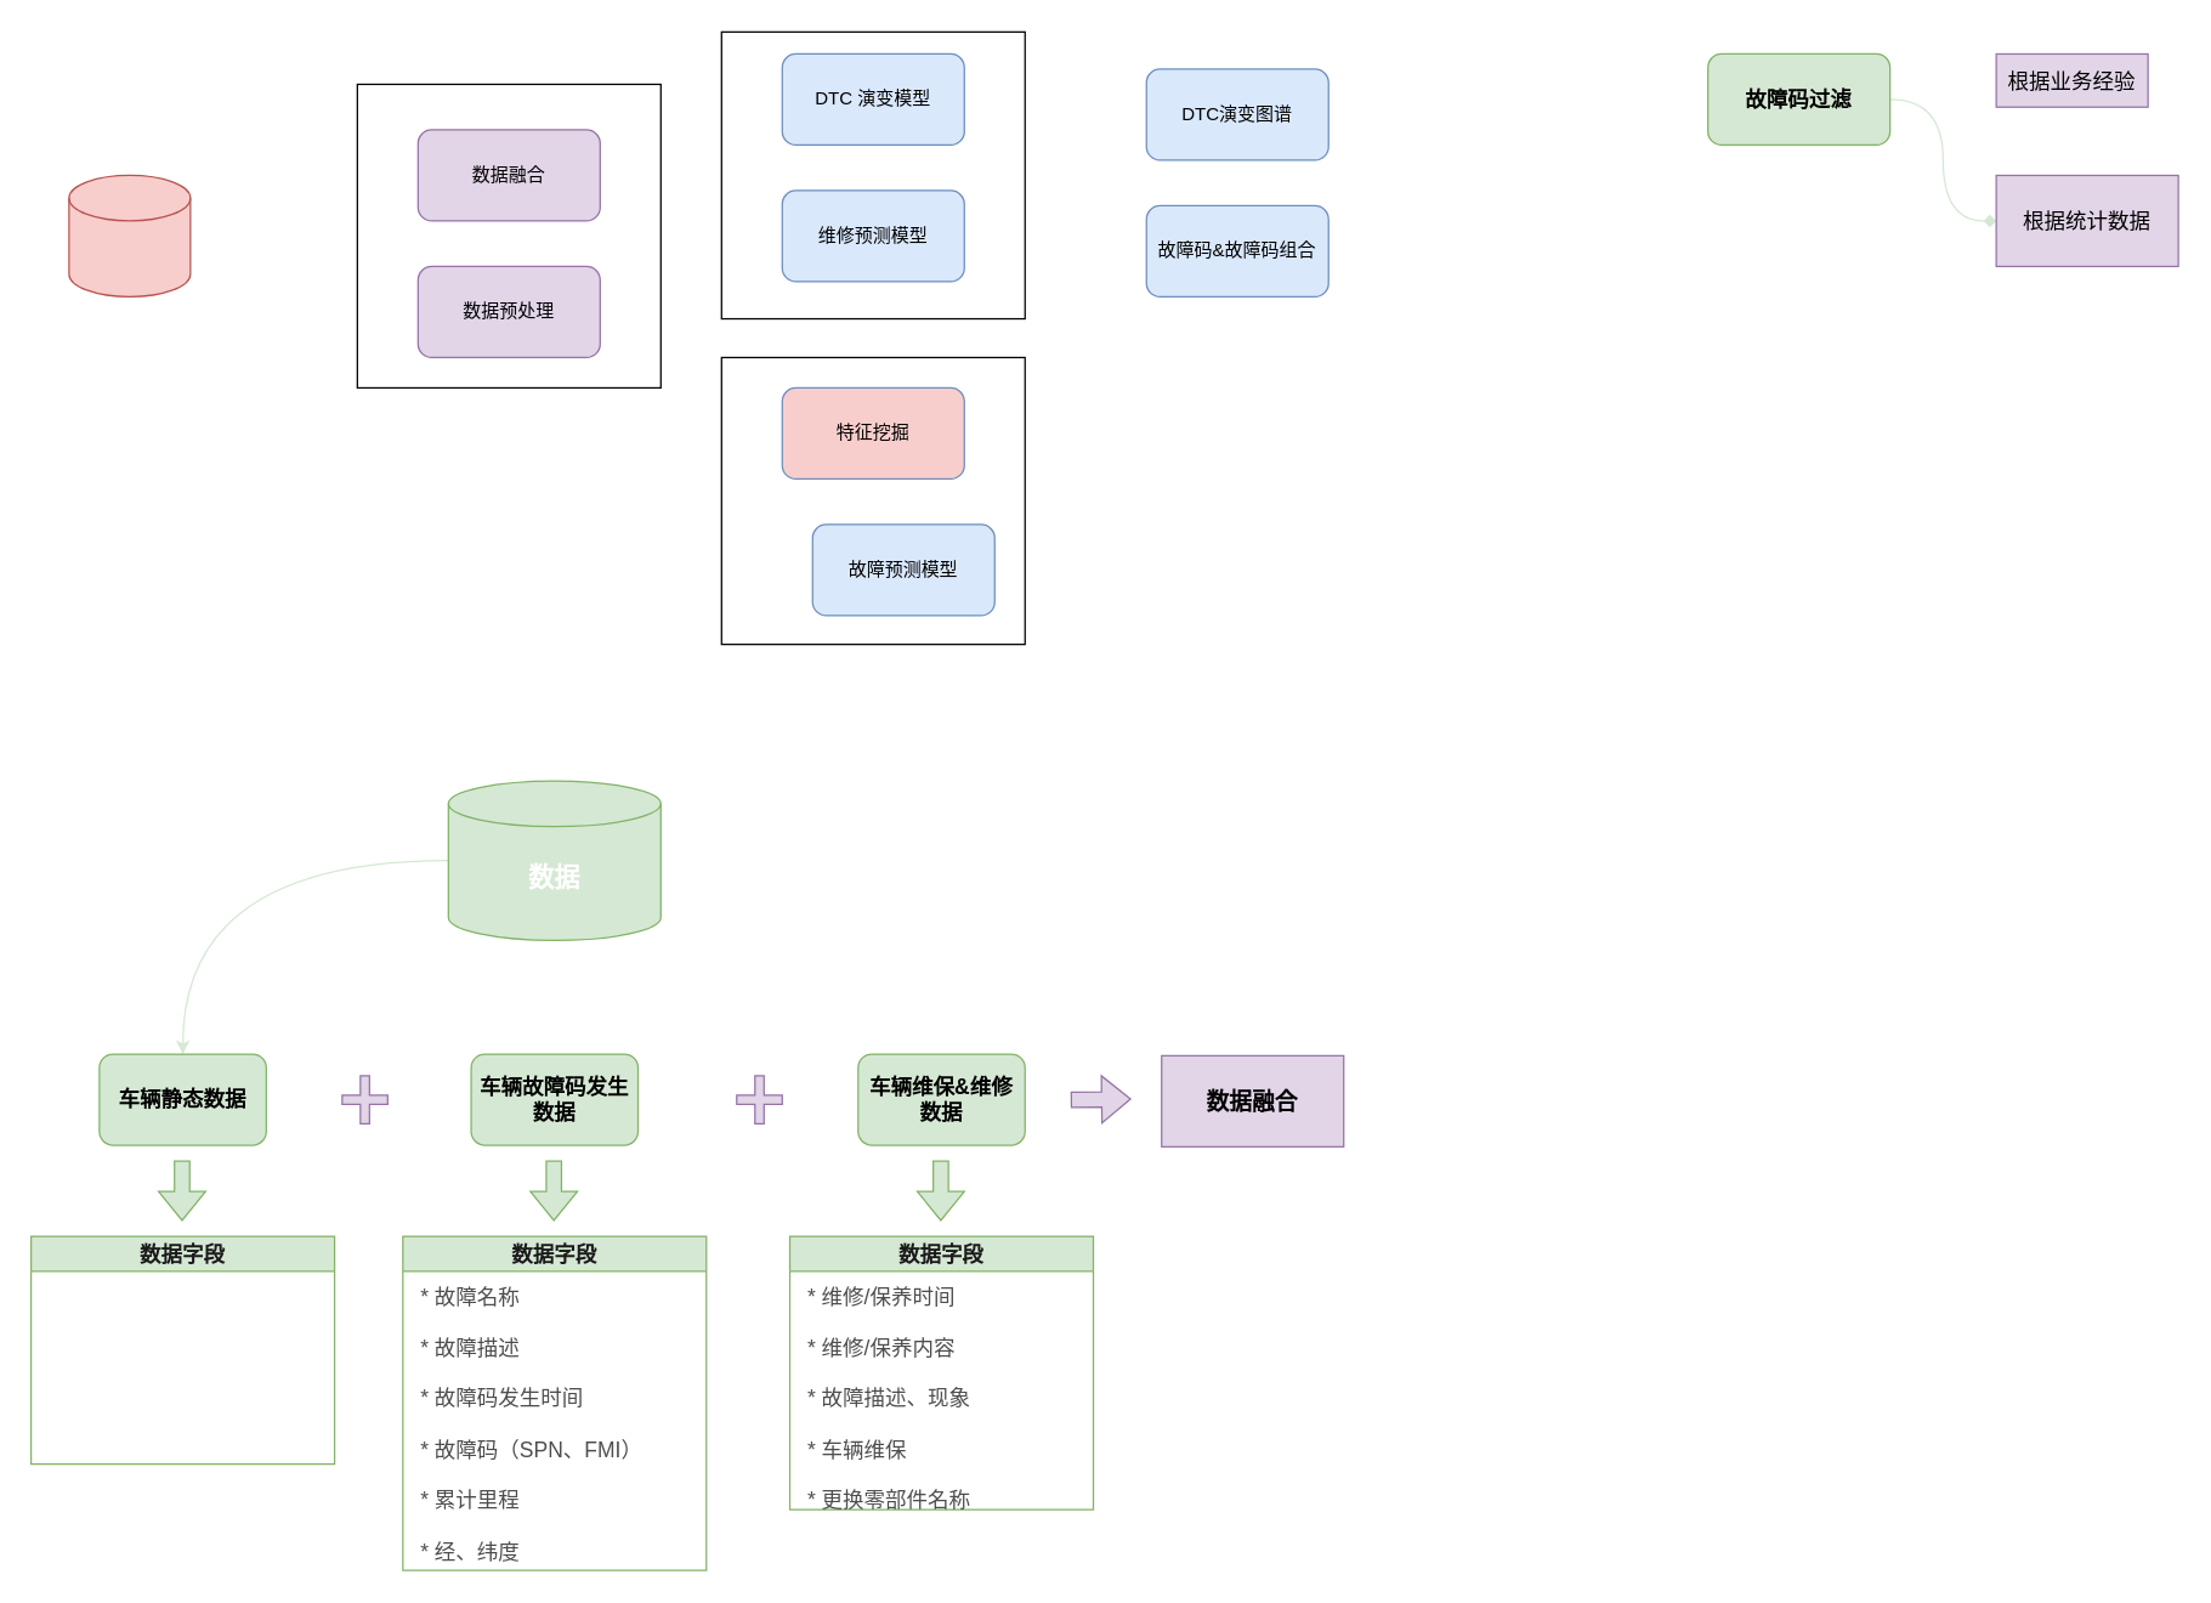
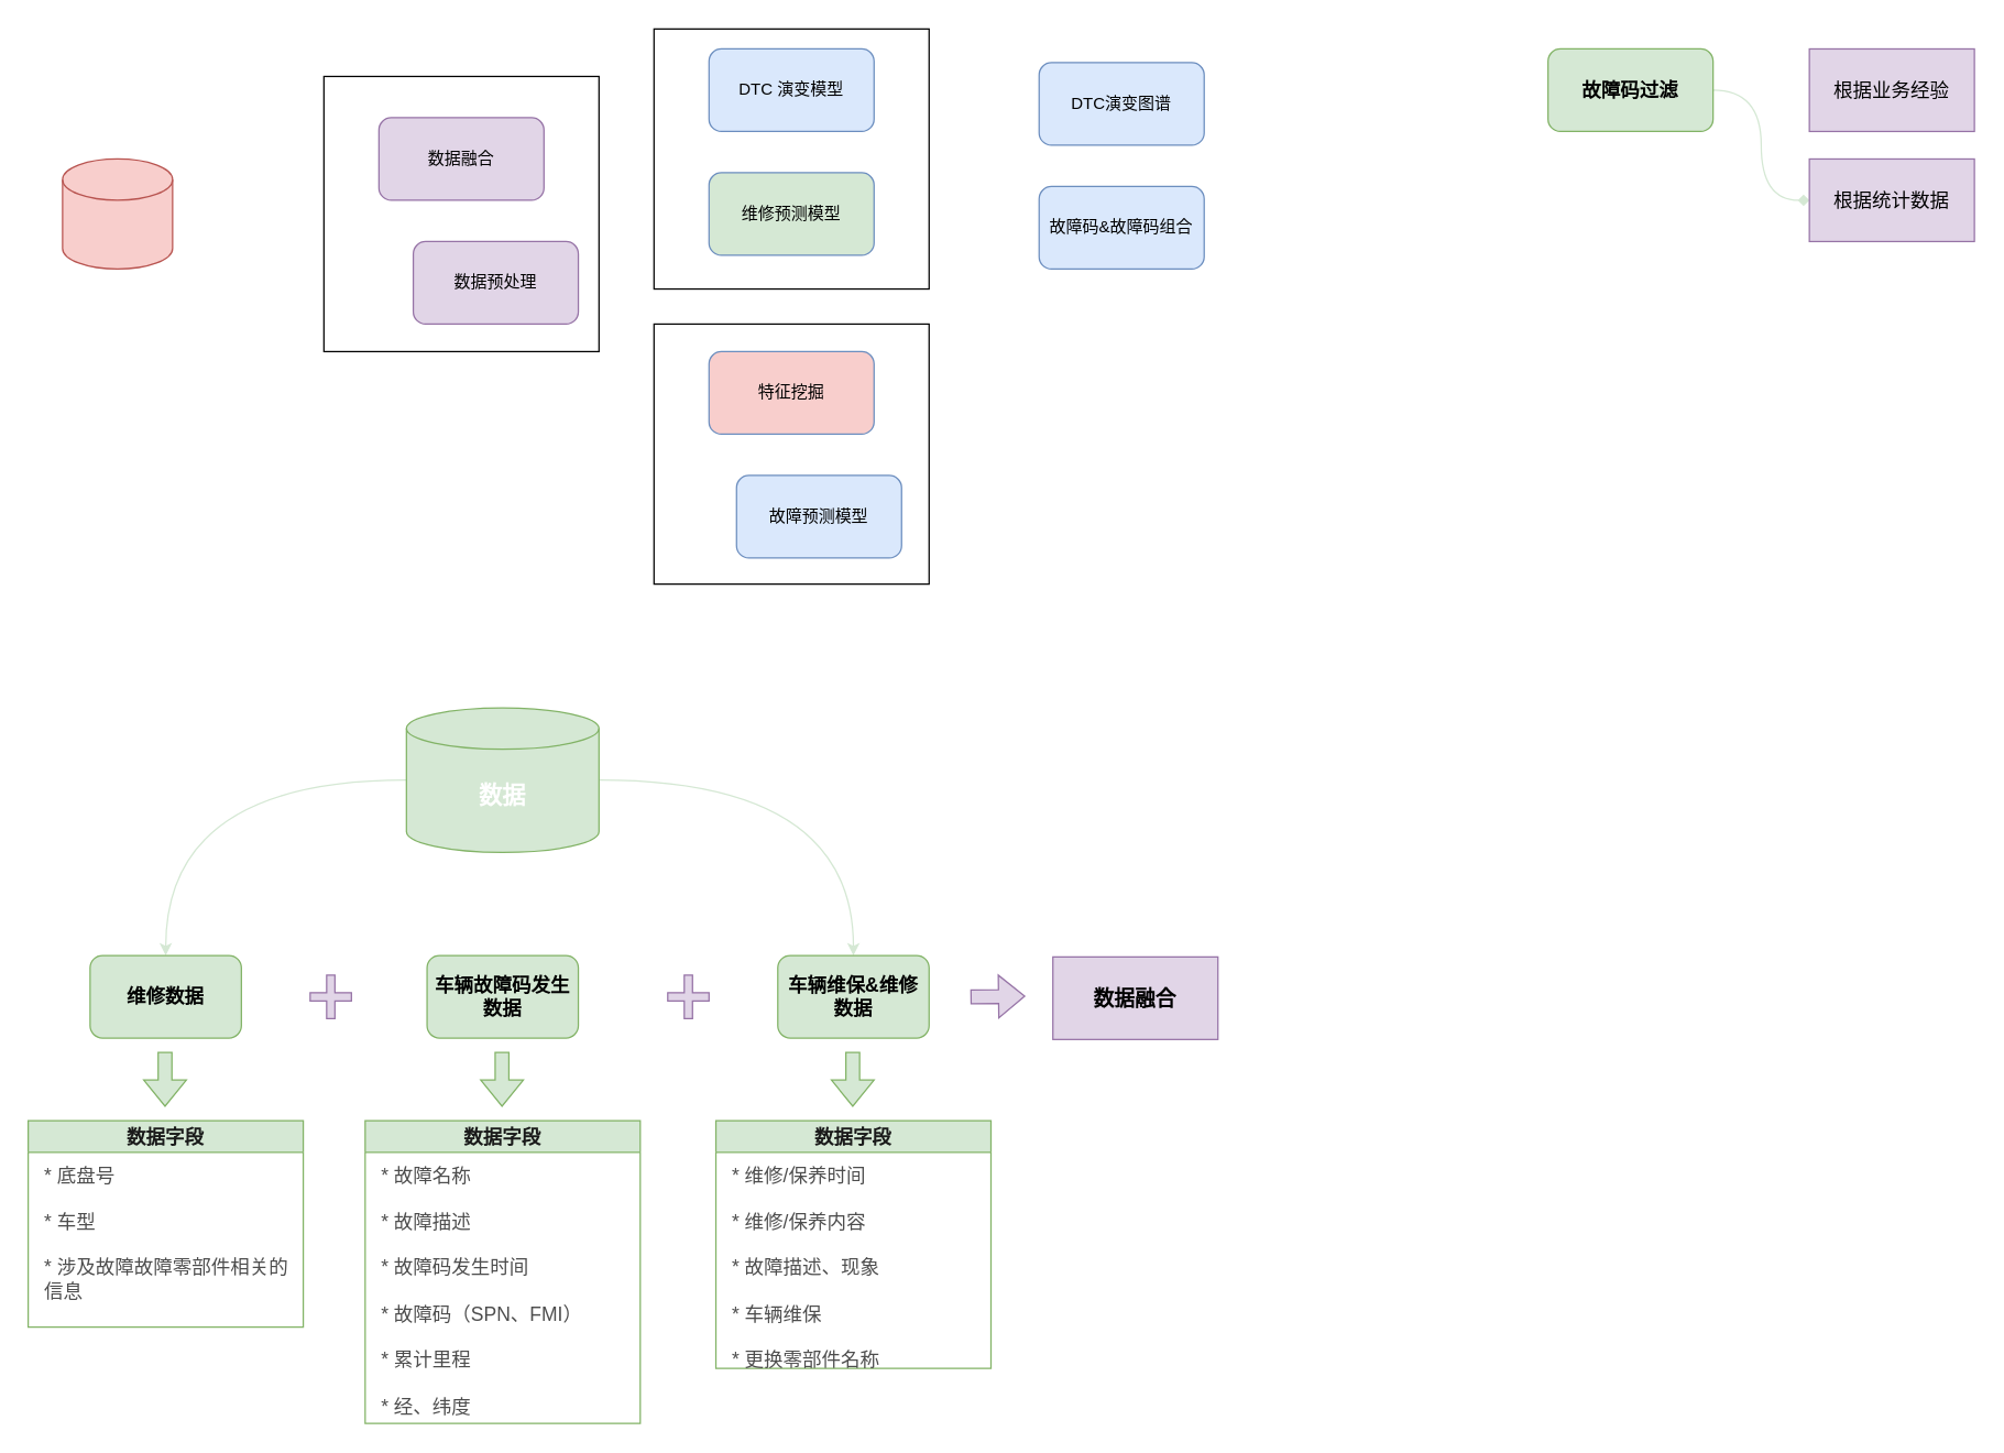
  <mxCell id="0" />
  <mxCell id="1" parent="0" />
  <mxCell id="2" value="" style="rounded=0;whiteSpace=wrap;html=1;" vertex="1" parent="1"><mxGeometry x="475" y="235" width="200" height="189" as="geometry" /></mxCell>
  <mxCell id="3" value="" style="rounded=0;whiteSpace=wrap;html=1;" vertex="1" parent="1"><mxGeometry x="475" y="20.5" width="200" height="189" as="geometry" /></mxCell>
  <mxCell id="4" value="" style="whiteSpace=wrap;html=1;aspect=fixed;" vertex="1" parent="1"><mxGeometry x="235" y="55" width="200" height="200" as="geometry" /></mxCell>
- <mxCell id="5" value="数据预处理" style="rounded=1;whiteSpace=wrap;html=1;fillColor=#e1d5e7;strokeColor=#9673a6;" vertex="1" parent="1"><mxGeometry x="275" y="175" width="120" height="60" as="geometry" /></mxCell>
+ <mxCell id="5" value="数据预处理" style="rounded=1;whiteSpace=wrap;html=1;fillColor=#e1d5e7;strokeColor=#9673a6;" vertex="1" parent="1"><mxGeometry x="300" y="175" width="120" height="60" as="geometry" /></mxCell>
  <mxCell id="6" value="DTC 演变模型" style="whiteSpace=wrap;html=1;rounded=1;fillColor=#dae8fc;strokeColor=#6c8ebf;" vertex="1" parent="1"><mxGeometry x="515" y="35" width="120" height="60" as="geometry" /></mxCell>
  <mxCell id="7" value="数据融合" style="whiteSpace=wrap;html=1;rounded=1;fillColor=#e1d5e7;strokeColor=#9673a6;" vertex="1" parent="1"><mxGeometry x="275" y="85" width="120" height="60" as="geometry" /></mxCell>
- <mxCell id="8" value="维修预测模型" style="whiteSpace=wrap;html=1;rounded=1;fillColor=#dae8fc;strokeColor=#6c8ebf;" vertex="1" parent="1"><mxGeometry x="515" y="125" width="120" height="60" as="geometry" /></mxCell>
+ <mxCell id="8" value="维修预测模型" style="whiteSpace=wrap;html=1;rounded=1;fillColor=#d5e8d4;strokeColor=#6c8ebf;" vertex="1" parent="1"><mxGeometry x="515" y="125" width="120" height="60" as="geometry" /></mxCell>
  <mxCell id="9" value="故障预测模型" style="whiteSpace=wrap;html=1;rounded=1;fillColor=#dae8fc;strokeColor=#6c8ebf;" vertex="1" parent="1"><mxGeometry x="535" y="345" width="120" height="60" as="geometry" /></mxCell>
  <mxCell id="10" value="特征挖掘" style="whiteSpace=wrap;html=1;rounded=1;fillColor=#f8cecc;strokeColor=#6c8ebf;" vertex="1" parent="1"><mxGeometry x="515" y="255" width="120" height="60" as="geometry" /></mxCell>
  <mxCell id="11" value="DTC演变图谱" style="whiteSpace=wrap;html=1;rounded=1;fillColor=#dae8fc;strokeColor=#6c8ebf;" vertex="1" parent="1"><mxGeometry x="755" y="45" width="120" height="60" as="geometry" /></mxCell>
  <mxCell id="12" value="故障码&amp;amp;故障码组合" style="whiteSpace=wrap;html=1;rounded=1;fillColor=#dae8fc;strokeColor=#6c8ebf;" vertex="1" parent="1"><mxGeometry x="755" y="135" width="120" height="60" as="geometry" /></mxCell>
  <mxCell id="13" value="" style="shape=cylinder3;whiteSpace=wrap;html=1;boundedLbl=1;backgroundOutline=1;size=15;fillColor=#f8cecc;strokeColor=#b85450;" vertex="1" parent="1"><mxGeometry x="45" y="115" width="80" height="80" as="geometry" /></mxCell>
  <mxCell id="14" style="edgeStyle=orthogonalEdgeStyle;curved=1;rounded=0;orthogonalLoop=1;jettySize=auto;html=1;entryX=0.5;entryY=0;entryDx=0;entryDy=0;fontSize=17;fontColor=#1A1A1A;strokeColor=#D5E8D4;" edge="1" parent="1" source="16" target="17"><mxGeometry relative="1" as="geometry" /></mxCell>
+ <mxCell id="15" style="edgeStyle=orthogonalEdgeStyle;curved=1;rounded=0;orthogonalLoop=1;jettySize=auto;html=1;exitX=1;exitY=0.5;exitDx=0;exitDy=0;exitPerimeter=0;entryX=0.5;entryY=0;entryDx=0;entryDy=0;fontSize=17;fontColor=#1A1A1A;strokeColor=#D5E8D4;" edge="1" parent="1" source="16" target="19"><mxGeometry relative="1" as="geometry" /></mxCell>
  <mxCell id="16" value="数据" style="shape=cylinder3;whiteSpace=wrap;html=1;boundedLbl=1;backgroundOutline=1;size=15;fillColor=#d5e8d4;strokeColor=#82b366;fontColor=#FFFFFF;fontStyle=1;fontSize=17;" vertex="1" parent="1"><mxGeometry x="295" y="514" width="140" height="105" as="geometry" /></mxCell>
- <mxCell id="17" value="车辆静态数据" style="rounded=1;whiteSpace=wrap;html=1;fontSize=14;fillColor=#d5e8d4;strokeColor=#82b366;fontStyle=1" vertex="1" parent="1"><mxGeometry x="65" y="694" width="110" height="60" as="geometry" /></mxCell>
+ <mxCell id="17" value="维修数据" style="rounded=1;whiteSpace=wrap;html=1;fontSize=14;fillColor=#d5e8d4;strokeColor=#82b366;fontStyle=1" vertex="1" parent="1"><mxGeometry x="65" y="694" width="110" height="60" as="geometry" /></mxCell>
  <mxCell id="18" value="车辆故障码发生数据" style="rounded=1;whiteSpace=wrap;html=1;fontSize=14;fillColor=#d5e8d4;strokeColor=#82b366;fontStyle=1" vertex="1" parent="1"><mxGeometry x="310" y="694" width="110" height="60" as="geometry" /></mxCell>
  <mxCell id="19" value="车辆维保&amp;amp;维修数据" style="rounded=1;whiteSpace=wrap;html=1;fontSize=14;fillColor=#d5e8d4;strokeColor=#82b366;fontStyle=1" vertex="1" parent="1"><mxGeometry x="565" y="694" width="110" height="60" as="geometry" /></mxCell>
  <mxCell id="20" value="数据字段" style="swimlane;fontSize=14;strokeColor=#82b366;fillColor=#d5e8d4;fontColor=#1A1A1A;" vertex="1" parent="1"><mxGeometry x="265" y="814" width="200" height="220" as="geometry"><mxRectangle x="430" y="580" width="150" height="23" as="alternateBounds" /></mxGeometry></mxCell>
  <mxCell id="21" value="* 故障名称&lt;br&gt;&lt;br&gt;* 故障描述&lt;br&gt;&lt;br&gt;* 故障码发生时间&lt;br&gt;&lt;br&gt;* 故障码（SPN、FMI）&lt;br&gt;&lt;br&gt;* 累计里程&lt;br&gt;&lt;br&gt;* 经、纬度" style="text;html=1;strokeColor=none;fillColor=none;align=left;verticalAlign=top;whiteSpace=wrap;rounded=0;fontSize=14;fontColor=#4D4D4D;spacingTop=-5;horizontal=1;" vertex="1" parent="20"><mxGeometry x="10" y="30" width="180" height="190" as="geometry" /></mxCell>
  <mxCell id="22" value="数据字段" style="swimlane;fontSize=14;strokeColor=#82b366;fillColor=#d5e8d4;fontColor=#1A1A1A;" vertex="1" parent="1"><mxGeometry x="520" y="814" width="200" height="180" as="geometry"><mxRectangle x="430" y="580" width="150" height="23" as="alternateBounds" /></mxGeometry></mxCell>
  <mxCell id="23" value="* 维修/保养时间&lt;br&gt;&lt;br&gt;* 维修/保养内容&lt;br&gt;&lt;br&gt;* 故障描述、现象&lt;br&gt;&lt;br&gt;* 车辆维保&lt;br&gt;&lt;br&gt;* 更换零部件名称" style="text;html=1;strokeColor=none;fillColor=none;align=left;verticalAlign=top;whiteSpace=wrap;rounded=0;fontSize=14;fontColor=#4D4D4D;spacingTop=-5;horizontal=1;" vertex="1" parent="22"><mxGeometry x="10" y="30" width="180" height="140" as="geometry" /></mxCell>
  <mxCell id="24" value="数据字段" style="swimlane;fontSize=14;strokeColor=#82b366;fillColor=#d5e8d4;fontColor=#1A1A1A;" vertex="1" parent="1"><mxGeometry x="20" y="814" width="200" height="150" as="geometry"><mxRectangle x="430" y="580" width="150" height="23" as="alternateBounds" /></mxGeometry></mxCell>
+ <mxCell id="25" value="* 底盘号&lt;br&gt;&lt;br&gt;* 车型&lt;br&gt;&lt;br&gt;* 涉及故障故障零部件相关的信息&lt;br&gt;" style="text;html=1;strokeColor=none;fillColor=none;align=left;verticalAlign=top;whiteSpace=wrap;rounded=0;fontSize=14;fontColor=#4D4D4D;spacingTop=-5;horizontal=1;" vertex="1" parent="24"><mxGeometry x="10" y="30" width="180" height="120" as="geometry" /></mxCell>
  <mxCell id="26" value="" style="shape=flexArrow;endArrow=classic;html=1;rounded=0;fontSize=17;fontColor=#1A1A1A;strokeColor=#82b366;curved=1;fillColor=#d5e8d4;" edge="1" parent="1"><mxGeometry width="50" height="50" relative="1" as="geometry"><mxPoint x="119.5" y="764" as="sourcePoint" /><mxPoint x="119.5" y="804" as="targetPoint" /></mxGeometry></mxCell>
  <mxCell id="27" value="" style="shape=flexArrow;endArrow=classic;html=1;rounded=0;fontSize=17;fontColor=#1A1A1A;strokeColor=#82b366;curved=1;fillColor=#d5e8d4;" edge="1" parent="1"><mxGeometry width="50" height="50" relative="1" as="geometry"><mxPoint x="364.5" y="764" as="sourcePoint" /><mxPoint x="364.5" y="804" as="targetPoint" /></mxGeometry></mxCell>
  <mxCell id="28" value="" style="shape=flexArrow;endArrow=classic;html=1;rounded=0;fontSize=17;fontColor=#1A1A1A;strokeColor=#82b366;curved=1;fillColor=#d5e8d4;" edge="1" parent="1"><mxGeometry width="50" height="50" relative="1" as="geometry"><mxPoint x="619.5" y="764" as="sourcePoint" /><mxPoint x="619.5" y="804" as="targetPoint" /></mxGeometry></mxCell>
  <mxCell id="29" value="" style="shape=cross;whiteSpace=wrap;html=1;fontSize=17;strokeColor=#9673a6;fillColor=#e1d5e7;align=left;verticalAlign=top;" vertex="1" parent="1"><mxGeometry x="225" y="708.25" width="30" height="31.5" as="geometry" /></mxCell>
  <mxCell id="30" value="" style="shape=cross;whiteSpace=wrap;html=1;fontSize=17;strokeColor=#9673a6;fillColor=#e1d5e7;align=left;verticalAlign=top;" vertex="1" parent="1"><mxGeometry x="485" y="708.25" width="30" height="31.5" as="geometry" /></mxCell>
  <mxCell id="31" value="" style="shape=flexArrow;endArrow=classic;html=1;rounded=0;fontSize=17;fontColor=#1A1A1A;strokeColor=#9673a6;curved=1;fillColor=#e1d5e7;" edge="1" parent="1"><mxGeometry width="50" height="50" relative="1" as="geometry"><mxPoint x="705" y="724" as="sourcePoint" /><mxPoint x="745" y="723.5" as="targetPoint" /></mxGeometry></mxCell>
  <mxCell id="32" value="数据融合" style="rounded=0;whiteSpace=wrap;html=1;fontSize=15;strokeColor=#9673a6;fillColor=#e1d5e7;align=center;verticalAlign=middle;fontStyle=1" vertex="1" parent="1"><mxGeometry x="765" y="695" width="120" height="60" as="geometry" /></mxCell>
  <mxCell id="33" style="edgeStyle=orthogonalEdgeStyle;curved=1;rounded=0;orthogonalLoop=1;jettySize=auto;html=1;exitX=1;exitY=0.5;exitDx=0;exitDy=0;entryX=0;entryY=0.5;entryDx=0;entryDy=0;fontSize=14;fontColor=#1A1A1A;strokeColor=#D5E8D4;endArrow=diamond;" edge="1" parent="1" source="34" target="36"><mxGeometry relative="1" as="geometry" /></mxCell>
  <mxCell id="34" value="故障码过滤" style="rounded=1;whiteSpace=wrap;html=1;fontSize=14;strokeColor=#82b366;fillColor=#d5e8d4;align=center;verticalAlign=middle;fontStyle=1" vertex="1" parent="1"><mxGeometry x="1125" y="35" width="120" height="60" as="geometry" /></mxCell>
- <mxCell id="35" value="根据业务经验" style="rounded=0;whiteSpace=wrap;html=1;fontSize=14;strokeColor=#9673a6;fillColor=#e1d5e7;align=center;verticalAlign=middle;shadow=0;sketch=0;glass=0;" vertex="1" parent="1"><mxGeometry x="1315" y="35" width="100" height="35" as="geometry" /></mxCell>
+ <mxCell id="35" value="根据业务经验" style="rounded=0;whiteSpace=wrap;html=1;fontSize=14;strokeColor=#9673a6;fillColor=#e1d5e7;align=center;verticalAlign=middle;shadow=0;sketch=0;glass=0;" vertex="1" parent="1"><mxGeometry x="1315" y="35" width="120" height="60" as="geometry" /></mxCell>
  <mxCell id="36" value="根据统计数据" style="rounded=0;whiteSpace=wrap;html=1;fontSize=14;strokeColor=#9673a6;fillColor=#e1d5e7;align=center;verticalAlign=middle;shadow=0;sketch=0;glass=0;" vertex="1" parent="1"><mxGeometry x="1315" y="115" width="120" height="60" as="geometry" /></mxCell>
